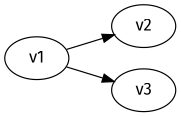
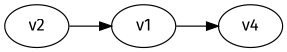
  digraph {
    fontname="Fira Sans"
    rankdir=LR
    node [fontname="Fira Sans"]
    edge [fontname="Fira Sans"]
    v1
    v2
-   v3
-   v1 -> v2
+   v3 [label=v4]
+   v2 -> v1
    v1 -> v3
  }
